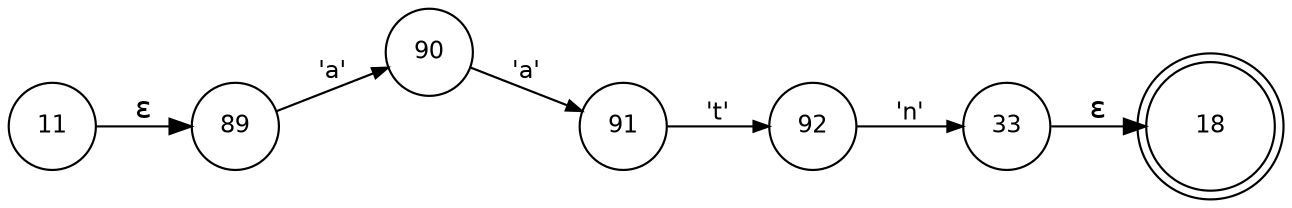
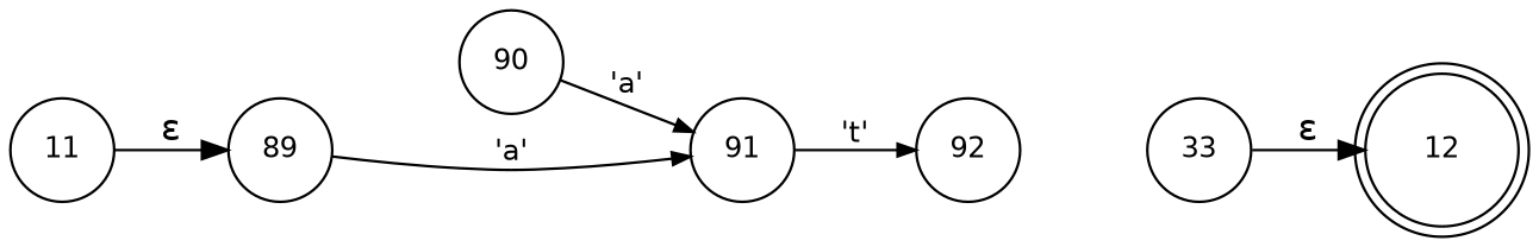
  digraph {
    fontname="DejaVu Sans"
    rankdir=LR
    node [fixedsize=true fontname="DejaVu Sans" fontsize=11 shape=circle peripheries=1]
    edge [arrowhead=normal arrowsize=.7 fontname="DejaVu Sans" fontsize=11]
-   n1 [label=18 shape=doublecircle width=.6 peripheries=""]
+   n1 [label=12 shape=doublecircle width=.6 peripheries=""]
    n2 [label=89 width=.55]
    n3 [label=90 width=.55]
    n4 [label=91 width=.55]
    n5 [label=92 width=.55]
    n6 [label=11 width=.55]
    n7 [label=33 width=.55]
-   n2 -> n3 [label="'a'"]
+   n2 -> n4 [label="'a'"]
    n3 -> n4 [label="'a'"]
    n4 -> n5 [label="'t'"]
-   n5 -> n7 [label="'n'"]
    n6 -> n2 [label="&epsilon;" arrowhead="" arrowsize="" fontsize=""]
    n7 -> n1 [label="&epsilon;" arrowhead="" arrowsize="" fontsize=""]
  }
